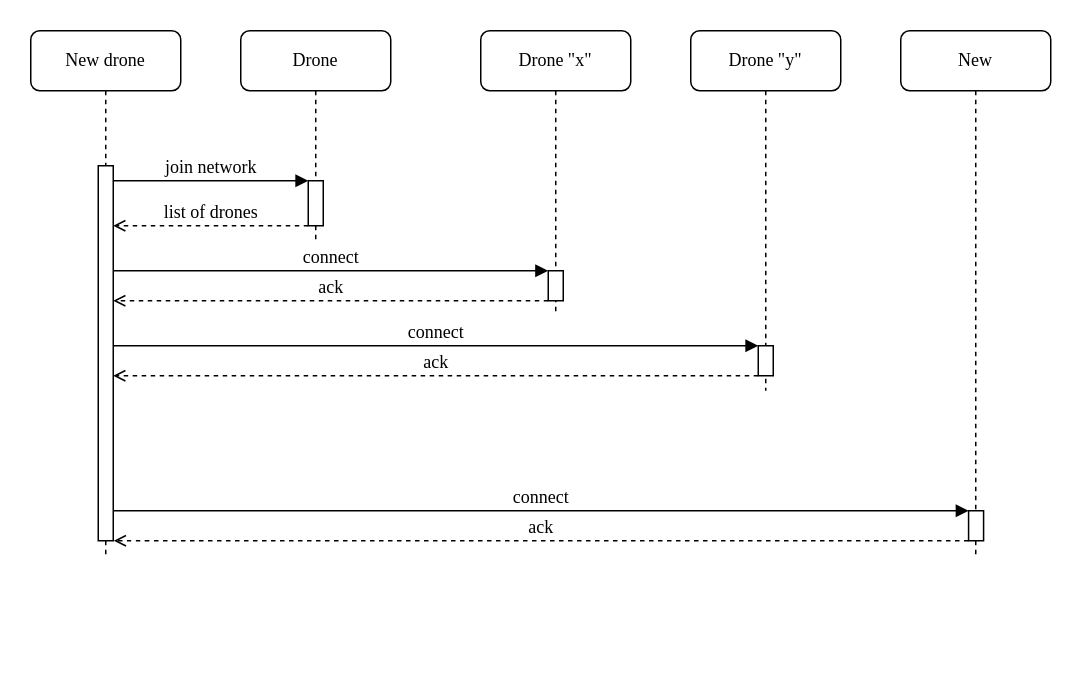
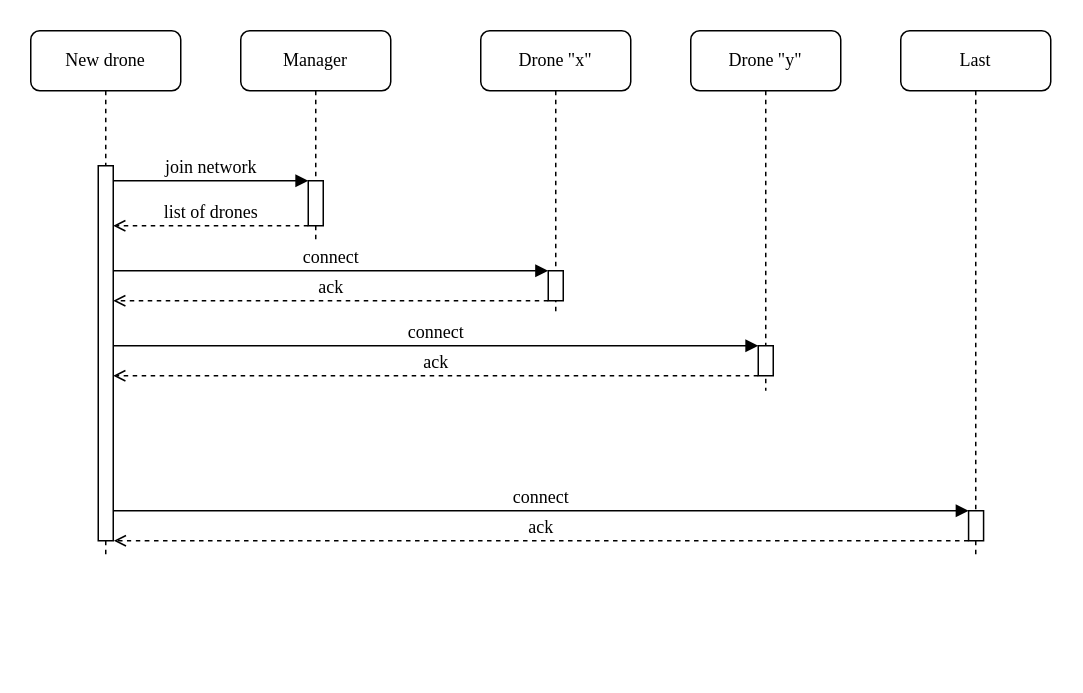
  <mxCell id="0" />
  <mxCell id="1" parent="0" />
- <mxCell id="2" value="Drone" style="shape=umlLifeline;perimeter=lifelinePerimeter;whiteSpace=wrap;html=1;container=1;collapsible=0;recursiveResize=0;outlineConnect=0;rounded=1;shadow=0;comic=0;labelBackgroundColor=none;strokeWidth=1;fontFamily=Verdana;fontSize=12;align=center;" vertex="1" parent="1"><mxGeometry x="160" y="20" width="100" height="140" as="geometry" /></mxCell>
+ <mxCell id="2" value="Manager" style="shape=umlLifeline;perimeter=lifelinePerimeter;whiteSpace=wrap;html=1;container=1;collapsible=0;recursiveResize=0;outlineConnect=0;rounded=1;shadow=0;comic=0;labelBackgroundColor=none;strokeWidth=1;fontFamily=Verdana;fontSize=12;align=center;" vertex="1" parent="1"><mxGeometry x="160" y="20" width="100" height="140" as="geometry" /></mxCell>
  <mxCell id="3" value="" style="html=1;points=[];perimeter=orthogonalPerimeter;rounded=0;shadow=0;comic=0;labelBackgroundColor=none;strokeWidth=1;fontFamily=Verdana;fontSize=12;align=center;" vertex="1" parent="2"><mxGeometry x="45" y="100" width="10" height="30" as="geometry" /></mxCell>
  <mxCell id="4" value="Drone &quot;x&quot;" style="shape=umlLifeline;perimeter=lifelinePerimeter;whiteSpace=wrap;html=1;container=1;collapsible=0;recursiveResize=0;outlineConnect=0;rounded=1;shadow=0;comic=0;labelBackgroundColor=none;strokeWidth=1;fontFamily=Verdana;fontSize=12;align=center;" vertex="1" parent="1"><mxGeometry x="320" y="20" width="100" height="190" as="geometry" /></mxCell>
  <mxCell id="5" value="" style="html=1;points=[];perimeter=orthogonalPerimeter;rounded=0;shadow=0;comic=0;labelBackgroundColor=none;strokeWidth=1;fontFamily=Verdana;fontSize=12;align=center;" vertex="1" parent="4"><mxGeometry x="45" y="160" width="10" height="20" as="geometry" /></mxCell>
  <mxCell id="6" value="Drone &quot;y&quot;" style="shape=umlLifeline;perimeter=lifelinePerimeter;whiteSpace=wrap;html=1;container=1;collapsible=0;recursiveResize=0;outlineConnect=0;rounded=1;shadow=0;comic=0;labelBackgroundColor=none;strokeWidth=1;fontFamily=Verdana;fontSize=12;align=center;" vertex="1" parent="1"><mxGeometry x="460" y="20" width="100" height="240" as="geometry" /></mxCell>
  <mxCell id="7" value="New drone" style="shape=umlLifeline;perimeter=lifelinePerimeter;whiteSpace=wrap;html=1;container=1;collapsible=0;recursiveResize=0;outlineConnect=0;rounded=1;shadow=0;comic=0;labelBackgroundColor=none;strokeWidth=1;fontFamily=Verdana;fontSize=12;align=center;" vertex="1" parent="1"><mxGeometry x="20" y="20" width="100" height="350" as="geometry" /></mxCell>
  <mxCell id="8" value="" style="html=1;points=[];perimeter=orthogonalPerimeter;rounded=0;shadow=0;comic=0;labelBackgroundColor=none;strokeWidth=1;fontFamily=Verdana;fontSize=12;align=center;" vertex="1" parent="7"><mxGeometry x="45" y="90" width="10" height="250" as="geometry" /></mxCell>
  <mxCell id="9" value="join network" style="html=1;verticalAlign=bottom;endArrow=block;entryX=0;entryY=0;labelBackgroundColor=none;fontFamily=Verdana;fontSize=12;edgeStyle=elbowEdgeStyle;elbow=vertical;" edge="1" parent="1" source="8" target="3"><mxGeometry relative="1" as="geometry"><mxPoint x="140" y="130" as="sourcePoint" /></mxGeometry></mxCell>
  <mxCell id="10" value="list of drones" style="html=1;verticalAlign=bottom;endArrow=open;labelBackgroundColor=none;fontFamily=Verdana;fontSize=12;edgeStyle=elbowEdgeStyle;elbow=vertical;dashed=1;endFill=0;" edge="1" parent="1" source="3" target="8"><mxGeometry relative="1" as="geometry"><mxPoint x="290" y="140" as="sourcePoint" /><Array as="points"><mxPoint x="160" y="150" /><mxPoint x="170" y="140" /></Array></mxGeometry></mxCell>
  <mxCell id="11" value="connect" style="html=1;verticalAlign=bottom;endArrow=block;labelBackgroundColor=none;fontFamily=Verdana;fontSize=12;edgeStyle=elbowEdgeStyle;elbow=vertical;entryX=-0.009;entryY=0.005;entryDx=0;entryDy=0;entryPerimeter=0;" edge="1" parent="1" source="8" target="5"><mxGeometry relative="1" as="geometry"><mxPoint x="350" y="220" as="sourcePoint" /><mxPoint x="360" y="180" as="targetPoint" /><Array as="points"><mxPoint x="270" y="180" /><mxPoint x="270" y="170" /><mxPoint x="310" y="182" /><mxPoint x="290" y="182" /><mxPoint x="330" y="182" /><mxPoint x="300" y="182" /><mxPoint x="300" y="182" /><mxPoint x="300" y="182" /><mxPoint x="360" y="182" /><mxPoint x="310" y="180" /><mxPoint x="305" y="220" /><mxPoint x="315" y="210" /></Array></mxGeometry></mxCell>
  <mxCell id="12" value="ack" style="html=1;verticalAlign=bottom;endArrow=open;labelBackgroundColor=none;fontFamily=Verdana;fontSize=12;edgeStyle=elbowEdgeStyle;elbow=vertical;dashed=1;endFill=0;" edge="1" parent="1" target="8"><mxGeometry relative="1" as="geometry"><mxPoint x="365" y="200" as="sourcePoint" /><mxPoint x="140" y="280" as="targetPoint" /><Array as="points"><mxPoint x="280" y="200" /><mxPoint x="320" y="240" /><mxPoint x="315" y="280" /><mxPoint x="325" y="270" /></Array></mxGeometry></mxCell>
  <mxCell id="13" value="" style="html=1;points=[];perimeter=orthogonalPerimeter;rounded=0;shadow=0;comic=0;labelBackgroundColor=none;strokeWidth=1;fontFamily=Verdana;fontSize=12;align=center;" vertex="1" parent="1"><mxGeometry x="505" y="230" width="10" height="20" as="geometry" /></mxCell>
  <mxCell id="14" value="connect" style="html=1;verticalAlign=bottom;endArrow=block;labelBackgroundColor=none;fontFamily=Verdana;fontSize=12;edgeStyle=elbowEdgeStyle;elbow=vertical;entryX=-0.009;entryY=0.005;entryDx=0;entryDy=0;entryPerimeter=0;" edge="1" parent="1" source="8"><mxGeometry relative="1" as="geometry"><mxPoint x="215.09" y="230" as="sourcePoint" /><mxPoint x="505" y="230.1" as="targetPoint" /><Array as="points"><mxPoint x="410.09" y="230" /><mxPoint x="410.09" y="220" /><mxPoint x="450.09" y="232" /><mxPoint x="430.09" y="232" /><mxPoint x="470.09" y="232" /><mxPoint x="440.09" y="232" /><mxPoint x="440.09" y="232" /><mxPoint x="440.09" y="232" /><mxPoint x="500.09" y="232" /><mxPoint x="450.09" y="230" /><mxPoint x="445.09" y="270" /><mxPoint x="455.09" y="260" /></Array></mxGeometry></mxCell>
  <mxCell id="15" value="ack" style="html=1;verticalAlign=bottom;endArrow=open;labelBackgroundColor=none;fontFamily=Verdana;fontSize=12;edgeStyle=elbowEdgeStyle;elbow=vertical;dashed=1;exitX=-0.004;exitY=1;exitDx=0;exitDy=0;exitPerimeter=0;endFill=0;" edge="1" parent="1" source="13"><mxGeometry relative="1" as="geometry"><mxPoint x="505" y="249" as="sourcePoint" /><mxPoint x="75" y="250" as="targetPoint" /><Array as="points"><mxPoint x="415" y="250" /><mxPoint x="455" y="290" /><mxPoint x="450" y="330" /><mxPoint x="460" y="320" /></Array></mxGeometry></mxCell>
- <mxCell id="16" value="New" style="shape=umlLifeline;perimeter=lifelinePerimeter;whiteSpace=wrap;html=1;container=1;collapsible=0;recursiveResize=0;outlineConnect=0;rounded=1;shadow=0;comic=0;labelBackgroundColor=none;strokeWidth=1;fontFamily=Verdana;fontSize=12;align=center;" vertex="1" parent="1"><mxGeometry x="600" y="20" width="100" height="350" as="geometry" /></mxCell>
+ <mxCell id="16" value="Last" style="shape=umlLifeline;perimeter=lifelinePerimeter;whiteSpace=wrap;html=1;container=1;collapsible=0;recursiveResize=0;outlineConnect=0;rounded=1;shadow=0;comic=0;labelBackgroundColor=none;strokeWidth=1;fontFamily=Verdana;fontSize=12;align=center;" vertex="1" parent="1"><mxGeometry x="600" y="20" width="100" height="350" as="geometry" /></mxCell>
  <mxCell id="17" value="" style="html=1;points=[];perimeter=orthogonalPerimeter;rounded=0;shadow=0;comic=0;labelBackgroundColor=none;strokeWidth=1;fontFamily=Verdana;fontSize=12;align=center;" vertex="1" parent="16"><mxGeometry x="45.22" y="320" width="10" height="20" as="geometry" /></mxCell>
  <mxCell id="18" value="connect" style="html=1;verticalAlign=bottom;endArrow=block;labelBackgroundColor=none;fontFamily=Verdana;fontSize=12;edgeStyle=elbowEdgeStyle;elbow=vertical;entryX=-0.009;entryY=0.005;entryDx=0;entryDy=0;entryPerimeter=0;" edge="1" parent="16" source="8"><mxGeometry relative="1" as="geometry"><mxPoint x="-500" y="320" as="sourcePoint" /><mxPoint x="45.22" y="320.1" as="targetPoint" /><Array as="points"><mxPoint x="-49.69" y="320" /><mxPoint x="-49.69" y="310" /><mxPoint x="-9.69" y="322" /><mxPoint x="-29.69" y="322" /><mxPoint x="10.31" y="322" /><mxPoint x="-19.69" y="322" /><mxPoint x="-19.69" y="322" /><mxPoint x="-19.69" y="322" /><mxPoint x="40.31" y="322" /><mxPoint x="-9.69" y="320" /><mxPoint x="-14.69" y="360" /><mxPoint x="-4.69" y="350" /></Array></mxGeometry></mxCell>
  <mxCell id="19" value="ack" style="html=1;verticalAlign=bottom;endArrow=open;labelBackgroundColor=none;fontFamily=Verdana;fontSize=12;edgeStyle=elbowEdgeStyle;elbow=vertical;dashed=1;exitX=-0.004;exitY=1;exitDx=0;exitDy=0;exitPerimeter=0;entryX=1.039;entryY=1;entryDx=0;entryDy=0;entryPerimeter=0;endFill=0;" edge="1" parent="1" source="17" target="8"><mxGeometry relative="1" as="geometry"><mxPoint x="645.22" y="359" as="sourcePoint" /><mxPoint x="76" y="360" as="targetPoint" /><Array as="points"><mxPoint x="90" y="360" /><mxPoint x="110" y="370" /><mxPoint x="595.22" y="400" /><mxPoint x="590.22" y="440" /><mxPoint x="600.22" y="430" /></Array></mxGeometry></mxCell>
